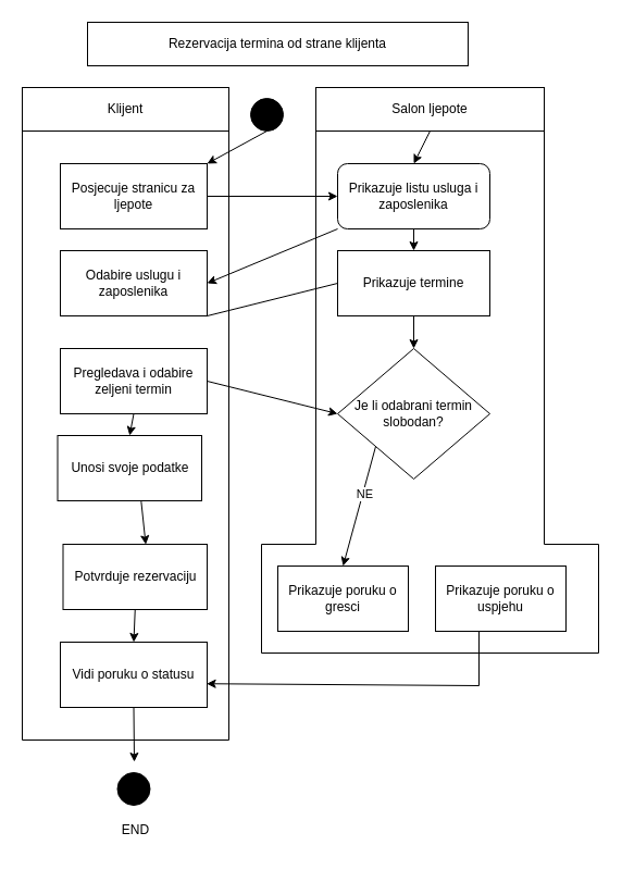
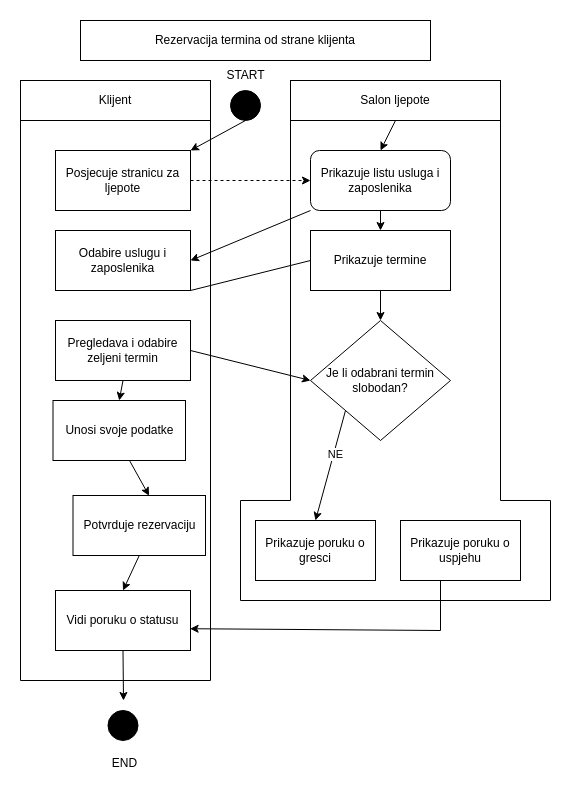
  <mxCell id="0" />
  <mxCell id="1" parent="0" />
  <mxCell id="2" value="Rezervacija termina od strane klijenta" style="rounded=0;whiteSpace=wrap;html=1;" vertex="1" parent="1"><mxGeometry x="80" y="20" width="350" height="40" as="geometry" /></mxCell>
  <mxCell id="3" value="Klijent" style="rounded=0;whiteSpace=wrap;html=1;" vertex="1" parent="1"><mxGeometry x="20" y="80" width="190" height="40" as="geometry" /></mxCell>
  <mxCell id="4" value="Salon ljepote" style="rounded=0;whiteSpace=wrap;html=1;" vertex="1" parent="1"><mxGeometry x="290" y="80" width="210" height="40" as="geometry" /></mxCell>
  <mxCell id="5" value="Posjecuje stranicu za ljepote" style="rounded=0;whiteSpace=wrap;html=1;" vertex="1" parent="1"><mxGeometry x="55" y="150" width="135" height="60" as="geometry" /></mxCell>
  <mxCell id="6" value="Odabire uslugu i zaposlenika" style="rounded=0;whiteSpace=wrap;html=1;" vertex="1" parent="1"><mxGeometry x="55" y="230" width="135" height="60" as="geometry" /></mxCell>
  <mxCell id="7" value="Pregledava i odabire zeljeni termin" style="rounded=0;whiteSpace=wrap;html=1;" vertex="1" parent="1"><mxGeometry x="55" y="320" width="135" height="60" as="geometry" /></mxCell>
  <mxCell id="8" value="Unosi svoje podatke" style="rounded=0;whiteSpace=wrap;html=1;" vertex="1" parent="1"><mxGeometry x="52.5" y="400" width="132.5" height="60" as="geometry" /></mxCell>
- <mxCell id="9" value="Potvrduje rezervaciju" style="rounded=0;whiteSpace=wrap;html=1;" vertex="1" parent="1"><mxGeometry x="57.5" y="500" width="132.5" height="60" as="geometry" /></mxCell>
+ <mxCell id="9" value="Potvrduje rezervaciju" style="rounded=0;whiteSpace=wrap;html=1;" vertex="1" parent="1"><mxGeometry x="72.5" y="495" width="132.5" height="60" as="geometry" /></mxCell>
  <mxCell id="10" value="Vidi poruku o statusu" style="rounded=0;whiteSpace=wrap;html=1;" vertex="1" parent="1"><mxGeometry x="55" y="590" width="135" height="60" as="geometry" /></mxCell>
  <mxCell id="11" value="Prikazuje listu usluga i zaposlenika" style="whiteSpace=wrap;html=1;rounded=1;" vertex="1" parent="1"><mxGeometry x="310" y="150" width="140" height="60" as="geometry" /></mxCell>
  <mxCell id="12" value="Prikazuje termine" style="rounded=0;whiteSpace=wrap;html=1;" vertex="1" parent="1"><mxGeometry x="310" y="230" width="140" height="60" as="geometry" /></mxCell>
  <mxCell id="13" value="Prikazuje poruku o gresci" style="rounded=0;whiteSpace=wrap;html=1;" vertex="1" parent="1"><mxGeometry x="255" y="520" width="120" height="60" as="geometry" /></mxCell>
  <mxCell id="14" value="Prikazuje poruku o uspjehu" style="rounded=0;whiteSpace=wrap;html=1;" vertex="1" parent="1"><mxGeometry x="400" y="520" width="120" height="60" as="geometry" /></mxCell>
  <mxCell id="15" value="" style="endArrow=classic;html=1;rounded=0;exitX=1;exitY=0.5;exitDx=0;exitDy=0;entryX=0;entryY=0.5;entryDx=0;entryDy=0;" edge="1" parent="1" source="7" target="27"><mxGeometry width="50" height="50" relative="1" as="geometry"><mxPoint x="220" y="290" as="sourcePoint" /><mxPoint x="310" y="350" as="targetPoint" /></mxGeometry></mxCell>
  <mxCell id="16" value="" style="endArrow=classic;html=1;rounded=0;exitX=0.5;exitY=1;exitDx=0;exitDy=0;entryX=0.5;entryY=0;entryDx=0;entryDy=0;" edge="1" parent="1" source="7" target="8"><mxGeometry width="50" height="50" relative="1" as="geometry"><mxPoint x="260" y="350" as="sourcePoint" /><mxPoint x="260" y="380" as="targetPoint" /></mxGeometry></mxCell>
  <mxCell id="17" value="" style="endArrow=classic;html=1;rounded=0;exitX=0.58;exitY=1.01;exitDx=0;exitDy=0;exitPerimeter=0;entryX=0.574;entryY=0.003;entryDx=0;entryDy=0;entryPerimeter=0;" edge="1" parent="1" source="8" target="9"><mxGeometry width="50" height="50" relative="1" as="geometry"><mxPoint x="250" y="470" as="sourcePoint" /><mxPoint x="250" y="500" as="targetPoint" /></mxGeometry></mxCell>
  <mxCell id="18" value="" style="endArrow=classic;html=1;rounded=0;exitX=0.5;exitY=1;exitDx=0;exitDy=0;entryX=0.5;entryY=0;entryDx=0;entryDy=0;" edge="1" parent="1" source="9" target="10"><mxGeometry width="50" height="50" relative="1" as="geometry"><mxPoint x="230" y="560" as="sourcePoint" /><mxPoint x="230" y="590" as="targetPoint" /></mxGeometry></mxCell>
  <mxCell id="19" value="" style="endArrow=classic;html=1;rounded=0;exitX=0;exitY=1;exitDx=0;exitDy=0;entryX=0.5;entryY=0;entryDx=0;entryDy=0;" edge="1" parent="1" source="27" target="13"><mxGeometry width="50" height="50" relative="1" as="geometry"><mxPoint x="335" y="480" as="sourcePoint" /><mxPoint x="370" y="530" as="targetPoint" /></mxGeometry></mxCell>
  <mxCell id="20" value="NE" style="edgeLabel;html=1;align=center;verticalAlign=middle;resizable=0;points=[];" vertex="1" connectable="0" parent="19"><mxGeometry x="-0.21" y="1" relative="1" as="geometry"><mxPoint as="offset" /></mxGeometry></mxCell>
  <mxCell id="21" value="" style="endArrow=classic;html=1;rounded=0;exitX=0.5;exitY=1;exitDx=0;exitDy=0;entryX=0.997;entryY=0.637;entryDx=0;entryDy=0;entryPerimeter=0;" edge="1" parent="1" target="10"><mxGeometry width="50" height="50" relative="1" as="geometry"><mxPoint x="440" y="580" as="sourcePoint" /><mxPoint x="440" y="610" as="targetPoint" /><Array as="points"><mxPoint x="440" y="630" /></Array></mxGeometry></mxCell>
  <mxCell id="22" value="" style="ellipse;whiteSpace=wrap;html=1;aspect=fixed;fillColor=#000000;" vertex="1" parent="1"><mxGeometry x="107.5" y="710" width="30" height="30" as="geometry" /></mxCell>
  <mxCell id="23" value="" style="endArrow=classic;html=1;rounded=0;exitX=0.5;exitY=1;exitDx=0;exitDy=0;" edge="1" parent="1" source="10"><mxGeometry width="50" height="50" relative="1" as="geometry"><mxPoint x="230" y="570" as="sourcePoint" /><mxPoint x="123" y="700" as="targetPoint" /></mxGeometry></mxCell>
  <mxCell id="24" value="" style="endArrow=classic;html=1;rounded=0;exitX=0.5;exitY=1;exitDx=0;exitDy=0;entryX=0.5;entryY=0;entryDx=0;entryDy=0;" edge="1" parent="1" source="4" target="11"><mxGeometry width="50" height="50" relative="1" as="geometry"><mxPoint x="230" y="220" as="sourcePoint" /><mxPoint x="280" y="170" as="targetPoint" /></mxGeometry></mxCell>
  <mxCell id="25" value="" style="endArrow=classic;html=1;rounded=0;exitX=0.5;exitY=1;exitDx=0;exitDy=0;entryX=0.5;entryY=0;entryDx=0;entryDy=0;" edge="1" parent="1" source="11" target="12"><mxGeometry width="50" height="50" relative="1" as="geometry"><mxPoint x="230" y="220" as="sourcePoint" /><mxPoint x="300" y="180" as="targetPoint" /></mxGeometry></mxCell>
  <mxCell id="26" value="" style="endArrow=classic;html=1;rounded=0;exitX=0.5;exitY=1;exitDx=0;exitDy=0;entryX=0.5;entryY=0;entryDx=0;entryDy=0;" edge="1" parent="1" source="12"><mxGeometry width="50" height="50" relative="1" as="geometry"><mxPoint x="400" y="300" as="sourcePoint" /><mxPoint x="380" y="320" as="targetPoint" /></mxGeometry></mxCell>
  <mxCell id="27" value="Je li odabrani termin slobodan?" style="rhombus;whiteSpace=wrap;html=1;" vertex="1" parent="1"><mxGeometry x="310" y="320" width="140" height="120" as="geometry" /></mxCell>
- <mxCell id="28" value="" style="endArrow=classic;html=1;rounded=0;exitX=1;exitY=0.5;exitDx=0;exitDy=0;entryX=0;entryY=0.5;entryDx=0;entryDy=0;" edge="1" parent="1" source="5" target="11"><mxGeometry width="50" height="50" relative="1" as="geometry"><mxPoint x="230" y="350" as="sourcePoint" /><mxPoint x="280" y="300" as="targetPoint" /></mxGeometry></mxCell>
+ <mxCell id="28" value="" style="endArrow=classic;html=1;rounded=0;exitX=1;exitY=0.5;exitDx=0;exitDy=0;entryX=0;entryY=0.5;entryDx=0;entryDy=0;dashed=1;" edge="1" parent="1" source="5" target="11"><mxGeometry width="50" height="50" relative="1" as="geometry"><mxPoint x="230" y="350" as="sourcePoint" /><mxPoint x="280" y="300" as="targetPoint" /></mxGeometry></mxCell>
  <mxCell id="29" value="" style="endArrow=classic;html=1;rounded=0;exitX=0;exitY=1;exitDx=0;exitDy=0;entryX=1;entryY=0.5;entryDx=0;entryDy=0;" edge="1" parent="1" source="11" target="6"><mxGeometry width="50" height="50" relative="1" as="geometry"><mxPoint x="230" y="350" as="sourcePoint" /><mxPoint x="280" y="300" as="targetPoint" /></mxGeometry></mxCell>
  <mxCell id="30" value="" style="endArrow=none;html=1;rounded=0;exitX=1;exitY=1;exitDx=0;exitDy=0;entryX=0;entryY=0.5;entryDx=0;entryDy=0;" edge="1" parent="1" source="6" target="12"><mxGeometry width="50" height="50" relative="1" as="geometry"><mxPoint x="230" y="350" as="sourcePoint" /><mxPoint x="280" y="300" as="targetPoint" /></mxGeometry></mxCell>
  <mxCell id="31" value="" style="ellipse;whiteSpace=wrap;html=1;aspect=fixed;fillColor=#000000;" vertex="1" parent="1"><mxGeometry x="230" y="90" width="30" height="30" as="geometry" /></mxCell>
  <mxCell id="32" value="END" style="text;html=1;align=center;verticalAlign=middle;resizable=0;points=[];autosize=1;strokeColor=none;fillColor=none;" vertex="1" parent="1"><mxGeometry x="98.75" y="748" width="50" height="30" as="geometry" /></mxCell>
+ <mxCell id="33" value="START" style="text;html=1;align=center;verticalAlign=middle;resizable=0;points=[];autosize=1;strokeColor=none;fillColor=none;" vertex="1" parent="1"><mxGeometry x="215" y="60" width="60" height="30" as="geometry" /></mxCell>
  <mxCell id="34" value="" style="endArrow=classic;html=1;rounded=0;exitX=0.5;exitY=1;exitDx=0;exitDy=0;entryX=1;entryY=0;entryDx=0;entryDy=0;" edge="1" parent="1" source="31" target="5"><mxGeometry width="50" height="50" relative="1" as="geometry"><mxPoint x="230" y="330" as="sourcePoint" /><mxPoint x="280" y="280" as="targetPoint" /></mxGeometry></mxCell>
  <mxCell id="35" value="" style="endArrow=none;html=1;rounded=0;entryX=1;entryY=1;entryDx=0;entryDy=0;" edge="1" parent="1" target="3"><mxGeometry width="50" height="50" relative="1" as="geometry"><mxPoint x="210" y="680" as="sourcePoint" /><mxPoint x="280" y="270" as="targetPoint" /></mxGeometry></mxCell>
  <mxCell id="36" value="" style="endArrow=none;html=1;rounded=0;entryX=1;entryY=1;entryDx=0;entryDy=0;" edge="1" parent="1"><mxGeometry width="50" height="50" relative="1" as="geometry"><mxPoint x="20" y="680" as="sourcePoint" /><mxPoint x="20" y="120" as="targetPoint" /></mxGeometry></mxCell>
  <mxCell id="37" value="" style="endArrow=none;html=1;rounded=0;" edge="1" parent="1"><mxGeometry width="50" height="50" relative="1" as="geometry"><mxPoint x="20" y="680" as="sourcePoint" /><mxPoint x="210" y="680" as="targetPoint" /></mxGeometry></mxCell>
  <mxCell id="38" value="" style="endArrow=none;html=1;rounded=0;entryX=1;entryY=1;entryDx=0;entryDy=0;" edge="1" parent="1"><mxGeometry width="50" height="50" relative="1" as="geometry"><mxPoint x="290" y="500" as="sourcePoint" /><mxPoint x="290" y="120" as="targetPoint" /></mxGeometry></mxCell>
  <mxCell id="39" value="" style="endArrow=none;html=1;rounded=0;entryX=1;entryY=1;entryDx=0;entryDy=0;" edge="1" parent="1"><mxGeometry width="50" height="50" relative="1" as="geometry"><mxPoint x="500" y="500" as="sourcePoint" /><mxPoint x="500" y="120" as="targetPoint" /></mxGeometry></mxCell>
  <mxCell id="40" value="" style="endArrow=none;html=1;rounded=0;" edge="1" parent="1"><mxGeometry width="50" height="50" relative="1" as="geometry"><mxPoint x="240" y="500" as="sourcePoint" /><mxPoint x="290" y="500" as="targetPoint" /></mxGeometry></mxCell>
  <mxCell id="41" value="" style="endArrow=none;html=1;rounded=0;" edge="1" parent="1"><mxGeometry width="50" height="50" relative="1" as="geometry"><mxPoint x="500" y="500" as="sourcePoint" /><mxPoint x="550" y="500" as="targetPoint" /></mxGeometry></mxCell>
  <mxCell id="42" value="" style="endArrow=none;html=1;rounded=0;" edge="1" parent="1"><mxGeometry width="50" height="50" relative="1" as="geometry"><mxPoint x="240" y="600" as="sourcePoint" /><mxPoint x="240" y="500" as="targetPoint" /></mxGeometry></mxCell>
  <mxCell id="43" value="" style="endArrow=none;html=1;rounded=0;" edge="1" parent="1"><mxGeometry width="50" height="50" relative="1" as="geometry"><mxPoint x="550" y="600" as="sourcePoint" /><mxPoint x="550" y="500" as="targetPoint" /></mxGeometry></mxCell>
  <mxCell id="44" value="" style="endArrow=none;html=1;rounded=0;" edge="1" parent="1"><mxGeometry width="50" height="50" relative="1" as="geometry"><mxPoint x="240" y="600" as="sourcePoint" /><mxPoint x="550" y="600" as="targetPoint" /></mxGeometry></mxCell>
